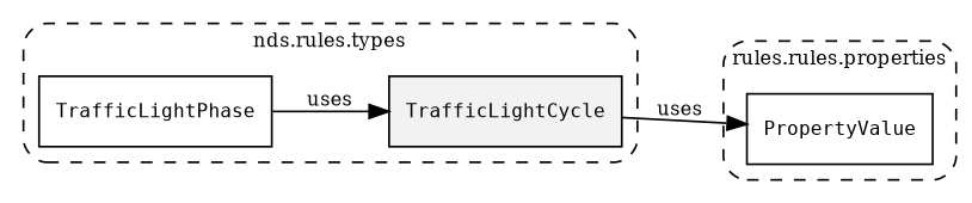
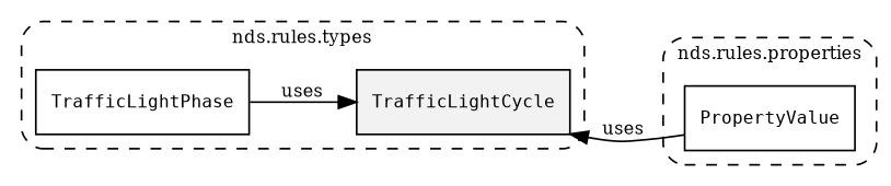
  digraph {
    fontsize=10
    rankdir=LR
    node [fontsize=10 shape=box]
    edge [fontsize=10]
    n1 [fillcolor="#0000000D" label=<<font face="monospace"><table align="center" border="0" cellspacing="0" cellpadding="0"><tr><td href="../../../content/packages/nds.rules.types.html#Structure-TrafficLightCycle" title="Structure defined in nds.rules.types">TrafficLightCycle</td></tr></table></font>> style=filled]
    n2 [label=<<font face="monospace"><table align="center" border="0" cellspacing="0" cellpadding="0"><tr><td href="../../../content/packages/nds.rules.types.html#Structure-TrafficLightPhase" title="Structure defined in nds.rules.types">TrafficLightPhase</td></tr></table></font>>]
    n3 [label=<<font face="monospace"><table align="center" border="0" cellspacing="0" cellpadding="0"><tr><td href="../../../content/packages/nds.rules.properties.html#Choice-PropertyValue" title="Choice defined in nds.rules.properties">PropertyValue</td></tr></table></font>>]
    subgraph cluster_1 {
      label="nds.rules.types"
      style="dashed, rounded"
      n1
      n2
    }
    subgraph cluster_2 {
-     label="rules.rules.properties"
+     label="nds.rules.properties"
      style="dashed, rounded"
      n3
    }
    n2 -> n1 [label=uses]
-   n1 -> n3 [label=uses]
+   n3 -> n1 [label=uses]
  }
